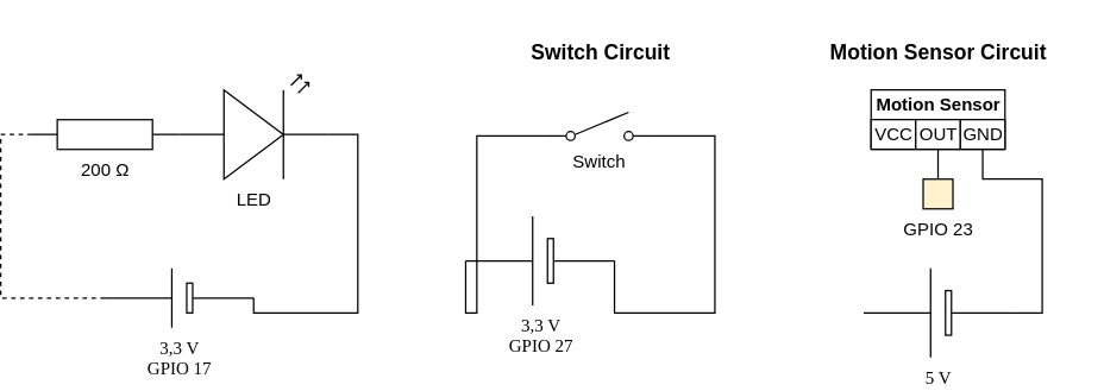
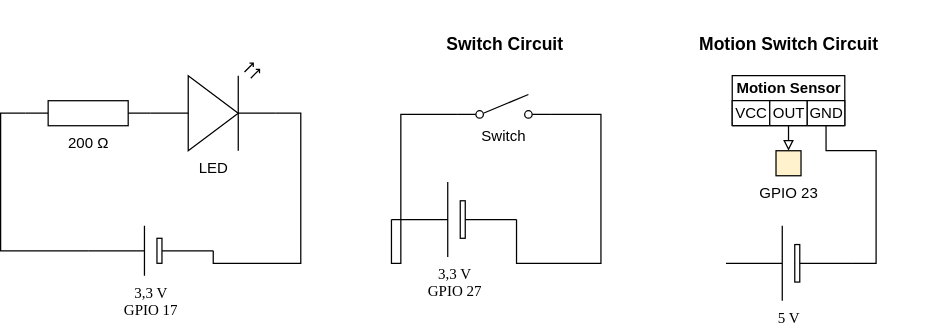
  <mxCell id="0" />
  <mxCell id="1" parent="0" />
- <mxCell id="2" style="edgeStyle=orthogonalEdgeStyle;rounded=0;html=1;exitX=1;exitY=0.5;exitPerimeter=0;entryX=0;entryY=0.5;entryPerimeter=0;labelBackgroundColor=none;startArrow=none;startFill=0;startSize=5;endArrow=none;endFill=0;endSize=5;jettySize=auto;orthogonalLoop=1;strokeWidth=1;fontFamily=Verdana;fontSize=12;entryDx=0;entryDy=0;dashed=1;" parent="1" source="4" target="5" edge="1"><mxGeometry relative="1" as="geometry"><mxPoint x="-130" y="220" as="targetPoint" /></mxGeometry></mxCell>
+ <mxCell id="2" style="edgeStyle=orthogonalEdgeStyle;rounded=0;html=1;exitX=1;exitY=0.5;exitPerimeter=0;entryX=0;entryY=0.5;entryPerimeter=0;labelBackgroundColor=none;startArrow=none;startFill=0;startSize=5;endArrow=none;endFill=0;endSize=5;jettySize=auto;orthogonalLoop=1;strokeWidth=1;fontFamily=Verdana;fontSize=12;entryDx=0;entryDy=0;" parent="1" source="4" target="5" edge="1"><mxGeometry relative="1" as="geometry"><mxPoint x="-130" y="220" as="targetPoint" /></mxGeometry></mxCell>
  <mxCell id="3" style="edgeStyle=orthogonalEdgeStyle;rounded=0;html=1;exitX=0;exitY=0.5;exitPerimeter=0;labelBackgroundColor=none;startArrow=none;startFill=0;startSize=5;endArrow=none;endFill=0;endSize=5;jettySize=auto;orthogonalLoop=1;strokeWidth=1;fontFamily=Verdana;fontSize=12" parent="1" source="4" edge="1"><mxGeometry relative="1" as="geometry"><mxPoint x="220" y="90" as="targetPoint" /><Array as="points"><mxPoint x="240" y="210" /><mxPoint x="240" y="90" /></Array></mxGeometry></mxCell>
  <mxCell id="4" value="&lt;div&gt;3,3 V&lt;/div&gt;&lt;div&gt;GPIO 17&lt;br&gt;&lt;/div&gt;" style="verticalLabelPosition=bottom;shadow=0;dashed=0;align=center;fillColor=default;html=1;verticalAlign=top;strokeWidth=1;shape=mxgraph.electrical.miscellaneous.monocell_battery;rounded=1;comic=0;labelBackgroundColor=none;fontFamily=Verdana;fontSize=12;flipH=1;" parent="1" vertex="1"><mxGeometry x="70" y="180" width="100" height="40" as="geometry" /></mxCell>
  <mxCell id="5" value="200 &lt;span class=&quot;LrzXr kno-fv wHYlTd z8gr9e&quot;&gt;Ω&lt;/span&gt;" style="pointerEvents=1;verticalLabelPosition=bottom;shadow=0;dashed=0;align=center;html=1;verticalAlign=top;shape=mxgraph.electrical.resistors.resistor_1;" parent="1" vertex="1"><mxGeometry x="20" y="80" width="100" height="20" as="geometry" /></mxCell>
  <mxCell id="6" value="LED" style="verticalLabelPosition=bottom;shadow=0;dashed=0;align=center;html=1;verticalAlign=top;shape=mxgraph.electrical.opto_electronics.led_2;pointerEvents=1;" parent="1" vertex="1"><mxGeometry x="120" y="50" width="100" height="70" as="geometry" /></mxCell>
  <mxCell id="7" style="edgeStyle=orthogonalEdgeStyle;rounded=0;orthogonalLoop=1;jettySize=auto;html=1;exitX=1;exitY=0.8;exitDx=0;exitDy=0;entryX=0;entryY=0.5;entryDx=0;entryDy=0;entryPerimeter=0;endArrow=none;endFill=0;" parent="1" source="8" target="10" edge="1"><mxGeometry relative="1" as="geometry"><Array as="points"><mxPoint x="480" y="91" /><mxPoint x="480" y="210" /></Array></mxGeometry></mxCell>
  <mxCell id="8" value="Switch" style="shape=mxgraph.electrical.electro-mechanical.singleSwitch;aspect=fixed;elSwitchState=off;verticalAlign=top;labelPosition=center;verticalLabelPosition=bottom;align=center;" parent="1" vertex="1"><mxGeometry x="365" y="75" width="75" height="20" as="geometry" /></mxCell>
  <mxCell id="9" style="edgeStyle=orthogonalEdgeStyle;rounded=0;orthogonalLoop=1;jettySize=auto;html=1;exitX=1;exitY=0.5;exitDx=0;exitDy=0;exitPerimeter=0;entryX=0;entryY=0.8;entryDx=0;entryDy=0;endArrow=none;endFill=0;" parent="1" source="10" target="8" edge="1"><mxGeometry relative="1" as="geometry"><Array as="points"><mxPoint x="320" y="210" /><mxPoint x="320" y="91" /></Array></mxGeometry></mxCell>
  <mxCell id="10" value="&lt;div&gt;3,3 V&lt;/div&gt;&lt;div&gt;GPIO 27&lt;br&gt;&lt;/div&gt;" style="verticalLabelPosition=bottom;shadow=0;dashed=0;align=center;fillColor=default;verticalAlign=top;strokeWidth=1;shape=mxgraph.electrical.miscellaneous.monocell_battery;rounded=1;comic=0;labelBackgroundColor=none;fontFamily=Verdana;fontSize=12;flipH=1;html=1;" parent="1" vertex="1"><mxGeometry x="312.5" y="145" width="100" height="60" as="geometry" /></mxCell>
  <mxCell id="11" value="5 V" style="verticalLabelPosition=bottom;shadow=0;dashed=0;align=center;fillColor=default;verticalAlign=top;strokeWidth=1;shape=mxgraph.electrical.miscellaneous.monocell_battery;rounded=1;comic=0;labelBackgroundColor=none;fontFamily=Verdana;fontSize=12;flipH=1;html=1;" parent="1" vertex="1"><mxGeometry x="579.97" y="180" width="100" height="60" as="geometry" /></mxCell>
  <mxCell id="12" value="Motion Sensor" style="swimlane;childLayout=stackLayout;resizeParent=1;resizeParentMax=0;startSize=20;html=1;swimlaneLine=1;swimlaneHead=1;allowArrows=1;collapsible=0;" parent="1" vertex="1"><mxGeometry x="584.97" y="60" width="90" height="40" as="geometry"><mxRectangle x="360" y="370" width="120" height="30" as="alternateBounds" /></mxGeometry></mxCell>
  <mxCell id="13" value="VCC" style="swimlane;startSize=20;html=1;swimlaneLine=1;glass=0;sketch=0;shadow=0;fillColor=default;swimlaneFillColor=none;collapsible=0;fontStyle=0" parent="12" vertex="1"><mxGeometry y="20" width="30" height="20" as="geometry"><mxRectangle y="20" width="40" height="80" as="alternateBounds" /></mxGeometry></mxCell>
  <mxCell id="14" value="OUT&lt;span style=&quot;white-space: pre;&quot;&gt;&lt;/span&gt;" style="swimlane;startSize=20;html=1;collapsible=0;fontStyle=0" parent="12" vertex="1"><mxGeometry x="30" y="20" width="30" height="20" as="geometry" /></mxCell>
  <mxCell id="15" value="GND" style="swimlane;startSize=20;html=1;collapsible=0;expand=1;fontStyle=0" parent="12" vertex="1"><mxGeometry x="60" y="20" width="30" height="20" as="geometry" /></mxCell>
  <mxCell id="16" style="edgeStyle=orthogonalEdgeStyle;rounded=0;orthogonalLoop=1;jettySize=auto;html=1;exitX=0.5;exitY=1;exitDx=0;exitDy=0;entryX=0;entryY=0.5;entryDx=0;entryDy=0;entryPerimeter=0;endArrow=none;endFill=0;" parent="1" source="15" target="11" edge="1"><mxGeometry relative="1" as="geometry"><Array as="points"><mxPoint x="660" y="120" /><mxPoint x="700" y="120" /><mxPoint x="700" y="210" /></Array></mxGeometry></mxCell>
- <mxCell id="17" style="edgeStyle=orthogonalEdgeStyle;rounded=0;orthogonalLoop=1;jettySize=auto;html=1;exitX=0.5;exitY=1;exitDx=0;exitDy=0;entryX=0.5;entryY=0;entryDx=0;entryDy=0;endArrow=none;endFill=0;" parent="1" source="14" target="18" edge="1"><mxGeometry relative="1" as="geometry"><mxPoint x="629.97" y="120" as="targetPoint" /></mxGeometry></mxCell>
+ <mxCell id="17" style="edgeStyle=orthogonalEdgeStyle;rounded=0;orthogonalLoop=1;jettySize=auto;html=1;exitX=0.5;exitY=1;exitDx=0;exitDy=0;entryX=0.5;entryY=0;entryDx=0;entryDy=0;endArrow=block;endFill=0;" parent="1" source="14" target="18" edge="1"><mxGeometry relative="1" as="geometry"><mxPoint x="629.97" y="120" as="targetPoint" /></mxGeometry></mxCell>
  <mxCell id="18" value="&lt;div&gt;GPIO 23&lt;/div&gt;" style="html=1;aspect=fixed;verticalAlign=top;labelPosition=center;verticalLabelPosition=bottom;align=center;fillColor=#fff2cc;" vertex="1" parent="1"><mxGeometry x="619.97" y="120" width="20" height="20" as="geometry" /></mxCell>
  <mxCell id="19" value="Switch Circuit" style="text;html=1;align=center;verticalAlign=middle;resizable=0;points=[];autosize=1;strokeColor=none;fillColor=none;fontSize=14;fontStyle=1" vertex="1" parent="1"><mxGeometry x="342.5" y="20" width="120" height="30" as="geometry" /></mxCell>
- <mxCell id="20" value="Motion Sensor Circuit" style="text;html=1;align=center;verticalAlign=middle;resizable=0;points=[];autosize=1;strokeColor=none;fillColor=none;fontSize=14;fontStyle=1" vertex="1" parent="1"><mxGeometry x="539.97" y="20" width="180" height="30" as="geometry" /></mxCell>
+ <mxCell id="20" value="Motion Switch Circuit" style="text;html=1;align=center;verticalAlign=middle;resizable=0;points=[];autosize=1;strokeColor=none;fillColor=none;fontSize=14;fontStyle=1" vertex="1" parent="1"><mxGeometry x="539.97" y="20" width="180" height="30" as="geometry" /></mxCell>
